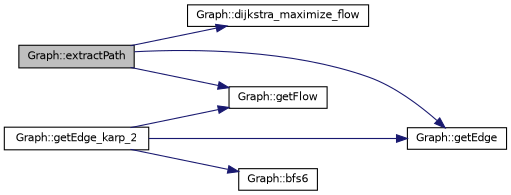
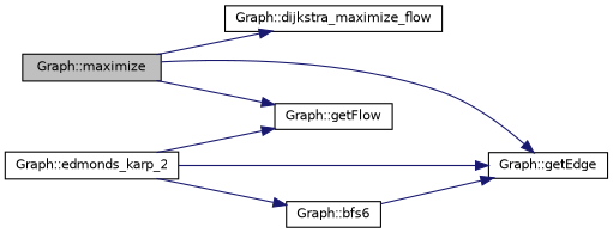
  digraph {
    rankdir=LR
    node [color=black fillcolor=white fontname=Helvetica fontsize=10 shape=record style=filled]
    edge [color=midnightblue fontname=Helvetica fontsize=10 labelfontname=Helvetica labelfontsize=10 style=solid]
-   n1 [fillcolor=grey75 fontcolor=black height=0.2 label="Graph::extractPath" width=0.4]
+   n1 [fillcolor=grey75 fontcolor=black height=0.2 label="Graph::maximize" width=0.4]
    n2 [height=0.2 label="Graph::dijkstra_maximize_flow" width=0.4]
    n3 [height=0.2 label="Graph::getEdge" width=0.4]
    n4 [height=0.2 label="Graph::getFlow" width=0.4]
-   n5 [height=0.2 label="Graph::getEdge_karp_2" width=0.4]
+   n5 [height=0.2 label="Graph::edmonds_karp_2" width=0.4]
    n6 [height=0.2 label="Graph::bfs6" width=0.4]
    n1 -> n2
    n1 -> n3
    n1 -> n4
    n5 -> n3
    n5 -> n4
    n5 -> n6
+   n6 -> n3
  }
